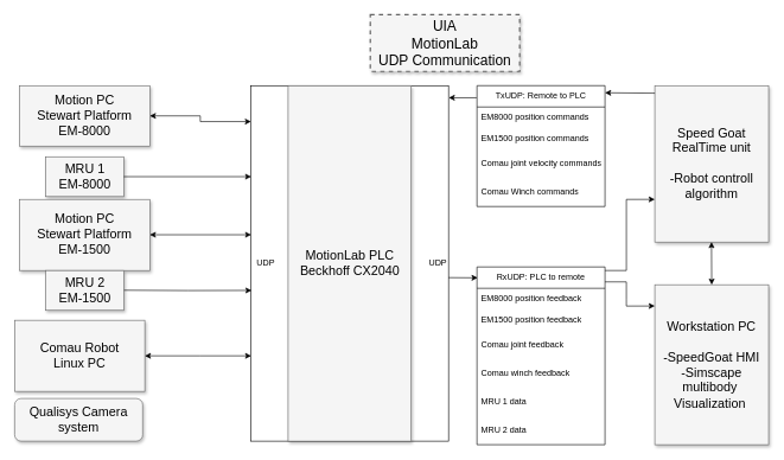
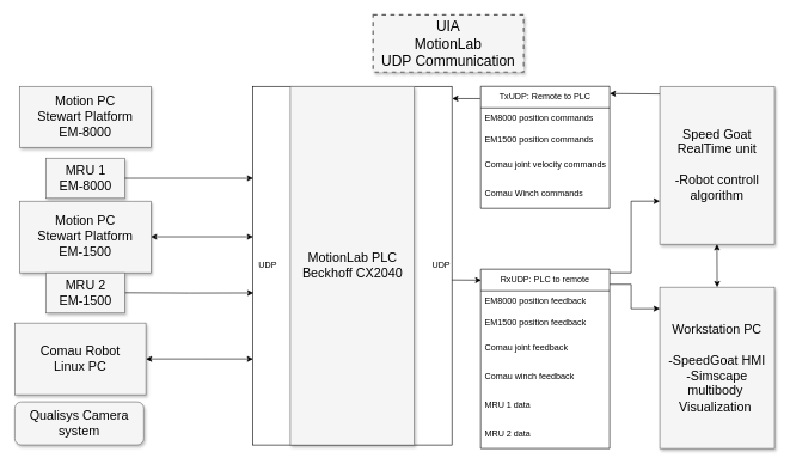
  <mxCell id="0" style=";html=1;" />
  <mxCell id="1" style=";html=1;" parent="0" />
  <mxCell id="2" value="UIA&lt;div&gt;MotionLab&lt;/div&gt;&lt;div&gt;UDP Communication&lt;/div&gt;" style="whiteSpace=wrap;html=1;shadow=1;fontSize=20;fillColor=#f5f5f5;strokeColor=#666666;strokeWidth=2;dashed=1;" parent="1" vertex="1"><mxGeometry x="520" y="20" width="210" height="80" as="geometry" /></mxCell>
  <mxCell id="3" style="edgeStyle=elbowEdgeStyle;rounded=0;html=1;startArrow=classic;startFill=1;jettySize=auto;orthogonalLoop=1;fontSize=18;elbow=vertical;exitX=0.002;exitY=0.76;exitDx=0;exitDy=0;exitPerimeter=0;" parent="1" source="6" target="4" edge="1"><mxGeometry relative="1" as="geometry"><mxPoint x="350" y="500" as="sourcePoint" /><Array as="points"><mxPoint x="280" y="500" /></Array></mxGeometry></mxCell>
  <mxCell id="4" value="Comau Robot&lt;div&gt;Linux PC&lt;/div&gt;" style="whiteSpace=wrap;html=1;shadow=1;fontSize=18;fillColor=#f5f5f5;strokeColor=#666666;" parent="1" vertex="1"><mxGeometry x="20" y="450" width="183" height="100" as="geometry" /></mxCell>
  <mxCell id="5" value="Motion PC&lt;div&gt;Stewart Platform&lt;/div&gt;&lt;div&gt;EM-8000&lt;/div&gt;" style="whiteSpace=wrap;html=1;shadow=1;fontSize=18;fillColor=#f5f5f5;strokeColor=#666666;" parent="1" vertex="1"><mxGeometry x="27" y="120" width="183" height="85" as="geometry" /></mxCell>
  <mxCell id="6" value="UDP&amp;nbsp; &amp;nbsp; &amp;nbsp; &amp;nbsp; &amp;nbsp; &amp;nbsp; &amp;nbsp; &amp;nbsp; &amp;nbsp; &amp;nbsp; &amp;nbsp; &amp;nbsp; &amp;nbsp; &amp;nbsp; &amp;nbsp; &amp;nbsp; &amp;nbsp; &amp;nbsp; &amp;nbsp; &amp;nbsp; &amp;nbsp; &amp;nbsp; &amp;nbsp; &amp;nbsp; &amp;nbsp; &amp;nbsp; &amp;nbsp; &amp;nbsp; &amp;nbsp; &amp;nbsp; &amp;nbsp; &amp;nbsp; &amp;nbsp;UDP" style="whiteSpace=wrap;html=1;align=right;" vertex="1" parent="1"><mxGeometry x="352" y="120" width="278" height="500" as="geometry" /></mxCell>
  <mxCell id="7" value="MRU 1&lt;br&gt;&lt;div&gt;EM-8000&lt;/div&gt;" style="whiteSpace=wrap;html=1;shadow=1;fontSize=18;fillColor=#f5f5f5;strokeColor=#666666;" vertex="1" parent="1"><mxGeometry x="63.5" y="220" width="110" height="56" as="geometry" /></mxCell>
  <mxCell id="8" style="edgeStyle=orthogonalEdgeStyle;rounded=0;orthogonalLoop=1;jettySize=auto;html=1;exitX=1;exitY=0.5;exitDx=0;exitDy=0;entryX=0.002;entryY=0.256;entryDx=0;entryDy=0;entryPerimeter=0;" edge="1" parent="1" source="7" target="6"><mxGeometry relative="1" as="geometry"><mxPoint x="350" y="248" as="targetPoint" /></mxGeometry></mxCell>
  <mxCell id="9" value="Motion PC&lt;div&gt;Stewart Platform&lt;/div&gt;&lt;div&gt;EM-1500&lt;/div&gt;" style="whiteSpace=wrap;html=1;shadow=1;fontSize=18;fillColor=#f5f5f5;strokeColor=#666666;" vertex="1" parent="1"><mxGeometry x="27" y="280" width="183" height="100" as="geometry" /></mxCell>
  <mxCell id="10" value="MRU 2&lt;br&gt;&lt;div&gt;EM-1500&lt;/div&gt;" style="whiteSpace=wrap;html=1;shadow=1;fontSize=18;fillColor=#f5f5f5;strokeColor=#666666;" vertex="1" parent="1"><mxGeometry x="63.5" y="380" width="110" height="56" as="geometry" /></mxCell>
  <mxCell id="11" style="edgeStyle=orthogonalEdgeStyle;rounded=0;orthogonalLoop=1;jettySize=auto;html=1;exitX=1;exitY=0.5;exitDx=0;exitDy=0;entryX=0.004;entryY=0.576;entryDx=0;entryDy=0;entryPerimeter=0;" edge="1" parent="1" target="6"><mxGeometry relative="1" as="geometry"><mxPoint x="174" y="407.71" as="sourcePoint" /><mxPoint x="350" y="407.71" as="targetPoint" /></mxGeometry></mxCell>
  <mxCell id="12" style="edgeStyle=elbowEdgeStyle;rounded=0;html=1;startArrow=classic;startFill=1;jettySize=auto;orthogonalLoop=1;fontSize=18;elbow=vertical;entryX=0.002;entryY=0.42;entryDx=0;entryDy=0;entryPerimeter=0;" edge="1" parent="1" target="6"><mxGeometry relative="1" as="geometry"><Array as="points"><mxPoint x="340" y="329.71" /><mxPoint x="330" y="349.71" /><mxPoint x="320" y="346.71" /><mxPoint x="367" y="333.71" /></Array><mxPoint x="210" y="329.71" as="sourcePoint" /><mxPoint x="350" y="329.71" as="targetPoint" /></mxGeometry></mxCell>
  <mxCell id="13" value="TxUDP: Remote to PLC" style="swimlane;fontStyle=0;childLayout=stackLayout;horizontal=1;startSize=30;horizontalStack=0;resizeParent=1;resizeParentMax=0;resizeLast=0;collapsible=1;marginBottom=0;whiteSpace=wrap;html=1;" vertex="1" parent="1"><mxGeometry x="670" y="120" width="180" height="170" as="geometry" /></mxCell>
  <mxCell id="14" value="EM8000 position commands" style="text;strokeColor=none;fillColor=none;align=left;verticalAlign=middle;spacingLeft=4;spacingRight=4;overflow=hidden;points=[[0,0.5],[1,0.5]];portConstraint=eastwest;rotatable=0;whiteSpace=wrap;html=1;" vertex="1" parent="13"><mxGeometry y="30" width="180" height="30" as="geometry" /></mxCell>
  <mxCell id="15" value="EM1500 position commands" style="text;strokeColor=none;fillColor=none;align=left;verticalAlign=middle;spacingLeft=4;spacingRight=4;overflow=hidden;points=[[0,0.5],[1,0.5]];portConstraint=eastwest;rotatable=0;whiteSpace=wrap;html=1;" vertex="1" parent="13"><mxGeometry y="60" width="180" height="30" as="geometry" /></mxCell>
  <mxCell id="16" value="Comau joint velocity commands" style="text;strokeColor=none;fillColor=none;align=left;verticalAlign=middle;spacingLeft=4;spacingRight=4;overflow=hidden;points=[[0,0.5],[1,0.5]];portConstraint=eastwest;rotatable=0;whiteSpace=wrap;html=1;" vertex="1" parent="13"><mxGeometry y="90" width="180" height="40" as="geometry" /></mxCell>
  <mxCell id="17" value="Comau Winch commands" style="text;strokeColor=none;fillColor=none;align=left;verticalAlign=middle;spacingLeft=4;spacingRight=4;overflow=hidden;points=[[0,0.5],[1,0.5]];portConstraint=eastwest;rotatable=0;whiteSpace=wrap;html=1;" vertex="1" parent="13"><mxGeometry y="130" width="180" height="40" as="geometry" /></mxCell>
  <mxCell id="18" value="RxUDP: PLC to remote" style="swimlane;fontStyle=0;childLayout=stackLayout;horizontal=1;startSize=30;horizontalStack=0;resizeParent=1;resizeParentMax=0;resizeLast=0;collapsible=1;marginBottom=0;whiteSpace=wrap;html=1;" vertex="1" parent="1"><mxGeometry x="670" y="375" width="180" height="250" as="geometry"><mxRectangle x="1120" y="840" width="160" height="30" as="alternateBounds" /></mxGeometry></mxCell>
  <mxCell id="19" value="EM8000 position feedback" style="text;strokeColor=none;fillColor=none;align=left;verticalAlign=middle;spacingLeft=4;spacingRight=4;overflow=hidden;points=[[0,0.5],[1,0.5]];portConstraint=eastwest;rotatable=0;whiteSpace=wrap;html=1;" vertex="1" parent="18"><mxGeometry y="30" width="180" height="30" as="geometry" /></mxCell>
  <mxCell id="20" value="EM1500 position feedback" style="text;strokeColor=none;fillColor=none;align=left;verticalAlign=middle;spacingLeft=4;spacingRight=4;overflow=hidden;points=[[0,0.5],[1,0.5]];portConstraint=eastwest;rotatable=0;whiteSpace=wrap;html=1;" vertex="1" parent="18"><mxGeometry y="60" width="180" height="30" as="geometry" /></mxCell>
  <mxCell id="21" value="Comau joint feedback" style="text;strokeColor=none;fillColor=none;align=left;verticalAlign=middle;spacingLeft=4;spacingRight=4;overflow=hidden;points=[[0,0.5],[1,0.5]];portConstraint=eastwest;rotatable=0;whiteSpace=wrap;html=1;" vertex="1" parent="18"><mxGeometry y="90" width="180" height="40" as="geometry" /></mxCell>
  <mxCell id="22" value="Comau winch feedback" style="text;strokeColor=none;fillColor=none;align=left;verticalAlign=middle;spacingLeft=4;spacingRight=4;overflow=hidden;points=[[0,0.5],[1,0.5]];portConstraint=eastwest;rotatable=0;whiteSpace=wrap;html=1;" vertex="1" parent="18"><mxGeometry y="130" width="180" height="40" as="geometry" /></mxCell>
  <mxCell id="23" value="MRU 1 data" style="text;strokeColor=none;fillColor=none;align=left;verticalAlign=middle;spacingLeft=4;spacingRight=4;overflow=hidden;points=[[0,0.5],[1,0.5]];portConstraint=eastwest;rotatable=0;whiteSpace=wrap;html=1;" vertex="1" parent="18"><mxGeometry y="170" width="180" height="40" as="geometry" /></mxCell>
  <mxCell id="24" value="MRU 2 data" style="text;strokeColor=none;fillColor=none;align=left;verticalAlign=middle;spacingLeft=4;spacingRight=4;overflow=hidden;points=[[0,0.5],[1,0.5]];portConstraint=eastwest;rotatable=0;whiteSpace=wrap;html=1;" vertex="1" parent="18"><mxGeometry y="210" width="180" height="40" as="geometry" /></mxCell>
  <mxCell id="25" value="MotionLab PLC&lt;div&gt;Beckhoff CX2040&lt;/div&gt;" style="whiteSpace=wrap;html=1;shadow=1;fontSize=18;fillColor=#f5f5f5;strokeColor=#666666;" parent="1" vertex="1"><mxGeometry x="404.5" y="120" width="173" height="500" as="geometry" /></mxCell>
- <mxCell id="26" style="edgeStyle=orthogonalEdgeStyle;rounded=0;orthogonalLoop=1;jettySize=auto;html=1;exitX=1;exitY=0.5;exitDx=0;exitDy=0;entryX=0.001;entryY=0.101;entryDx=0;entryDy=0;entryPerimeter=0;startArrow=classic;startFill=1;" edge="1" parent="1" source="5" target="6"><mxGeometry relative="1" as="geometry"><mxPoint x="340" y="170" as="targetPoint" /></mxGeometry></mxCell>
  <mxCell id="27" value="" style="endArrow=classic;startArrow=none;html=1;rounded=0;entryX=0.005;entryY=0.061;entryDx=0;entryDy=0;entryPerimeter=0;exitX=1;exitY=0.54;exitDx=0;exitDy=0;exitPerimeter=0;startFill=0;" edge="1" parent="1" source="6" target="18"><mxGeometry width="50" height="50" relative="1" as="geometry"><mxPoint x="660" y="420" as="sourcePoint" /><mxPoint x="710" y="370" as="targetPoint" /></mxGeometry></mxCell>
  <mxCell id="28" value="Qualisys Camera system" style="whiteSpace=wrap;html=1;shadow=1;fontSize=18;fillColor=#f5f5f5;strokeColor=#666666;rounded=1;" vertex="1" parent="1"><mxGeometry x="20" y="560" width="180" height="60" as="geometry" /></mxCell>
  <mxCell id="29" value="" style="endArrow=classic;startArrow=none;html=1;rounded=0;entryX=1.001;entryY=0.034;entryDx=0;entryDy=0;entryPerimeter=0;startFill=0;exitX=-0.003;exitY=0.1;exitDx=0;exitDy=0;exitPerimeter=0;" edge="1" parent="1" source="13" target="6"><mxGeometry width="50" height="50" relative="1" as="geometry"><mxPoint x="709" y="140" as="sourcePoint" /><mxPoint x="721" y="400" as="targetPoint" /><Array as="points" /></mxGeometry></mxCell>
  <mxCell id="30" value="Speed Goat&lt;div&gt;RealTime unit&lt;/div&gt;&lt;div&gt;&lt;br&gt;&lt;/div&gt;&lt;div&gt;-Robot controll&lt;/div&gt;&lt;div&gt;&lt;span&gt;algorithm&lt;/span&gt;&lt;/div&gt;" style="whiteSpace=wrap;html=1;shadow=1;fontSize=18;fillColor=#f5f5f5;strokeColor=#666666;align=center;" vertex="1" parent="1"><mxGeometry x="920" y="120" width="160" height="220" as="geometry" /></mxCell>
  <mxCell id="31" value="Workstation PC&lt;div&gt;&lt;br&gt;&lt;div&gt;-SpeedGoat HMI&lt;br&gt;&lt;div&gt;-Simscape multibody&amp;nbsp;&lt;/div&gt;&lt;div&gt;Visualization&amp;nbsp;&lt;/div&gt;&lt;/div&gt;&lt;/div&gt;" style="whiteSpace=wrap;html=1;shadow=1;fontSize=18;fillColor=#f5f5f5;strokeColor=#666666;" vertex="1" parent="1"><mxGeometry x="920" y="400" width="160" height="225" as="geometry" /></mxCell>
  <mxCell id="32" value="" style="endArrow=none;startArrow=classic;html=1;rounded=0;entryX=0;entryY=0.048;entryDx=0;entryDy=0;entryPerimeter=0;exitX=1;exitY=0.54;exitDx=0;exitDy=0;exitPerimeter=0;startFill=1;" edge="1" parent="1" target="30"><mxGeometry width="50" height="50" relative="1" as="geometry"><mxPoint x="850" y="130" as="sourcePoint" /><mxPoint x="891" y="130" as="targetPoint" /></mxGeometry></mxCell>
  <mxCell id="33" value="" style="endArrow=classic;startArrow=classic;html=1;rounded=0;startFill=1;entryX=0.5;entryY=0;entryDx=0;entryDy=0;endFill=1;" edge="1" parent="1" target="31"><mxGeometry width="50" height="50" relative="1" as="geometry"><mxPoint x="999.71" y="340" as="sourcePoint" /><mxPoint x="999.71" y="390" as="targetPoint" /></mxGeometry></mxCell>
  <mxCell id="34" value="" style="endArrow=classic;startArrow=none;html=1;rounded=0;entryX=0;entryY=0.727;entryDx=0;entryDy=0;entryPerimeter=0;exitX=1;exitY=0.54;exitDx=0;exitDy=0;exitPerimeter=0;startFill=0;" edge="1" parent="1" target="30"><mxGeometry width="50" height="50" relative="1" as="geometry"><mxPoint x="850" y="380" as="sourcePoint" /><mxPoint x="891" y="380" as="targetPoint" /><Array as="points"><mxPoint x="880" y="380" /><mxPoint x="880" y="280" /></Array></mxGeometry></mxCell>
  <mxCell id="35" value="" style="endArrow=classic;startArrow=none;html=1;rounded=0;entryX=0;entryY=0.133;entryDx=0;entryDy=0;entryPerimeter=0;exitX=1;exitY=0.084;exitDx=0;exitDy=0;exitPerimeter=0;startFill=0;" edge="1" parent="1" source="18" target="31"><mxGeometry width="50" height="50" relative="1" as="geometry"><mxPoint x="860" y="390" as="sourcePoint" /><mxPoint x="930" y="290" as="targetPoint" /><Array as="points"><mxPoint x="880" y="396" /><mxPoint x="880" y="420" /><mxPoint x="880" y="430" /></Array></mxGeometry></mxCell>
